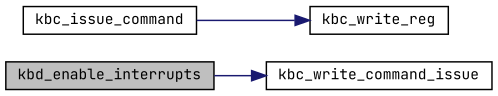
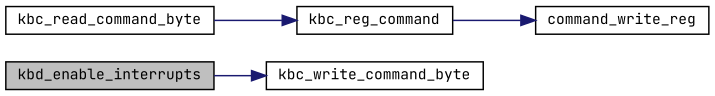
  digraph {
    fontname="JetBrains Mono"
    rankdir=LR
    node [color=black fillcolor=white fontname="JetBrains Mono" fontsize=10 shape=record style=filled]
    edge [color=midnightblue fontname="JetBrains Mono" fontsize=10 labelfontname=Helvetica labelfontsize=10 style=solid]
    n1 [fillcolor=grey75 fontcolor=black height=0.2 label=kbd_enable_interrupts width=0.4]
-   n2 [height=0.2 label=kbc_write_command_issue width=0.4]
-   n4 [height=0.2 label=kbc_issue_command width=0.4]
-   n5 [height=0.2 label=kbc_write_reg width=0.4]
+   n2 [height=0.2 label=kbc_write_command_byte width=0.4]
+   n3 [height=0.2 label=kbc_read_command_byte width=0.4]
+   n4 [height=0.2 label=kbc_reg_command width=0.4]
+   n5 [height=0.2 label=command_write_reg width=0.4]
    n1 -> n2
+   n3 -> n4
    n4 -> n5
  }
